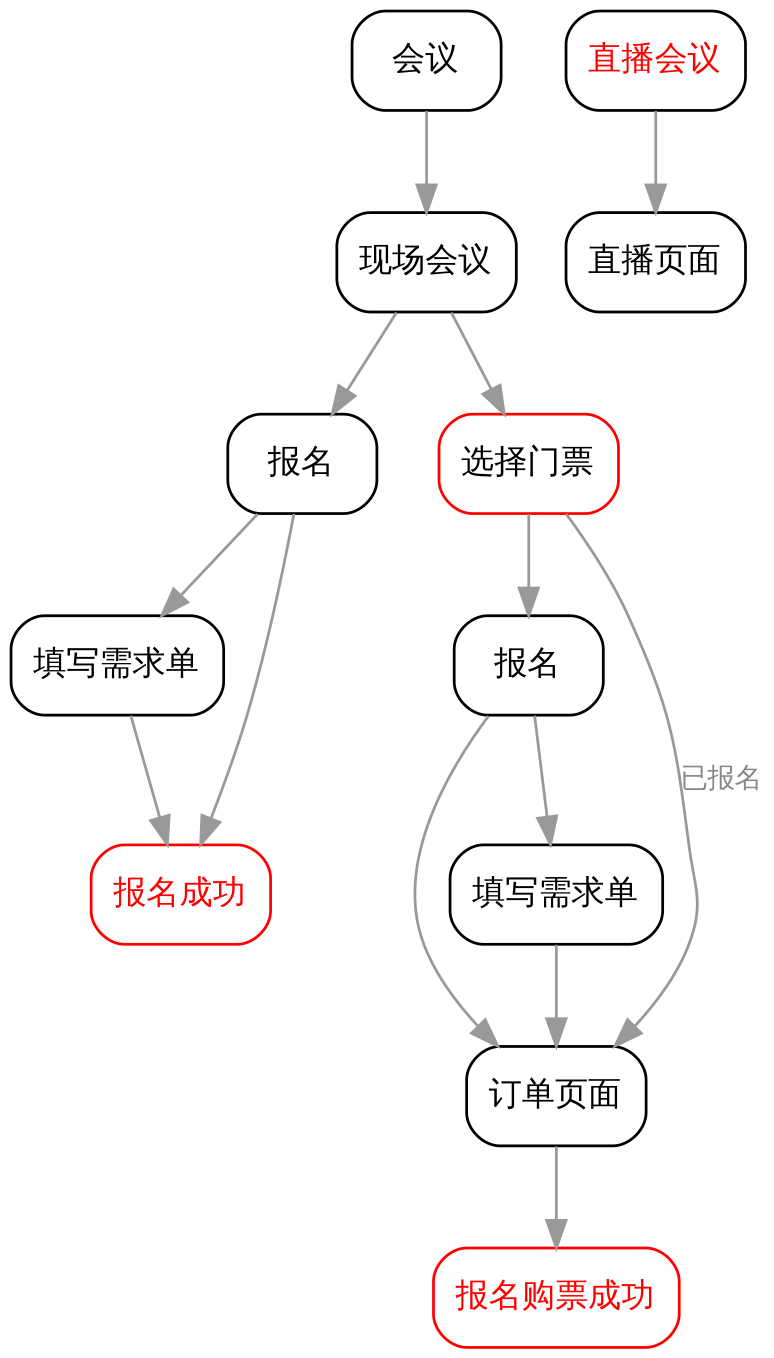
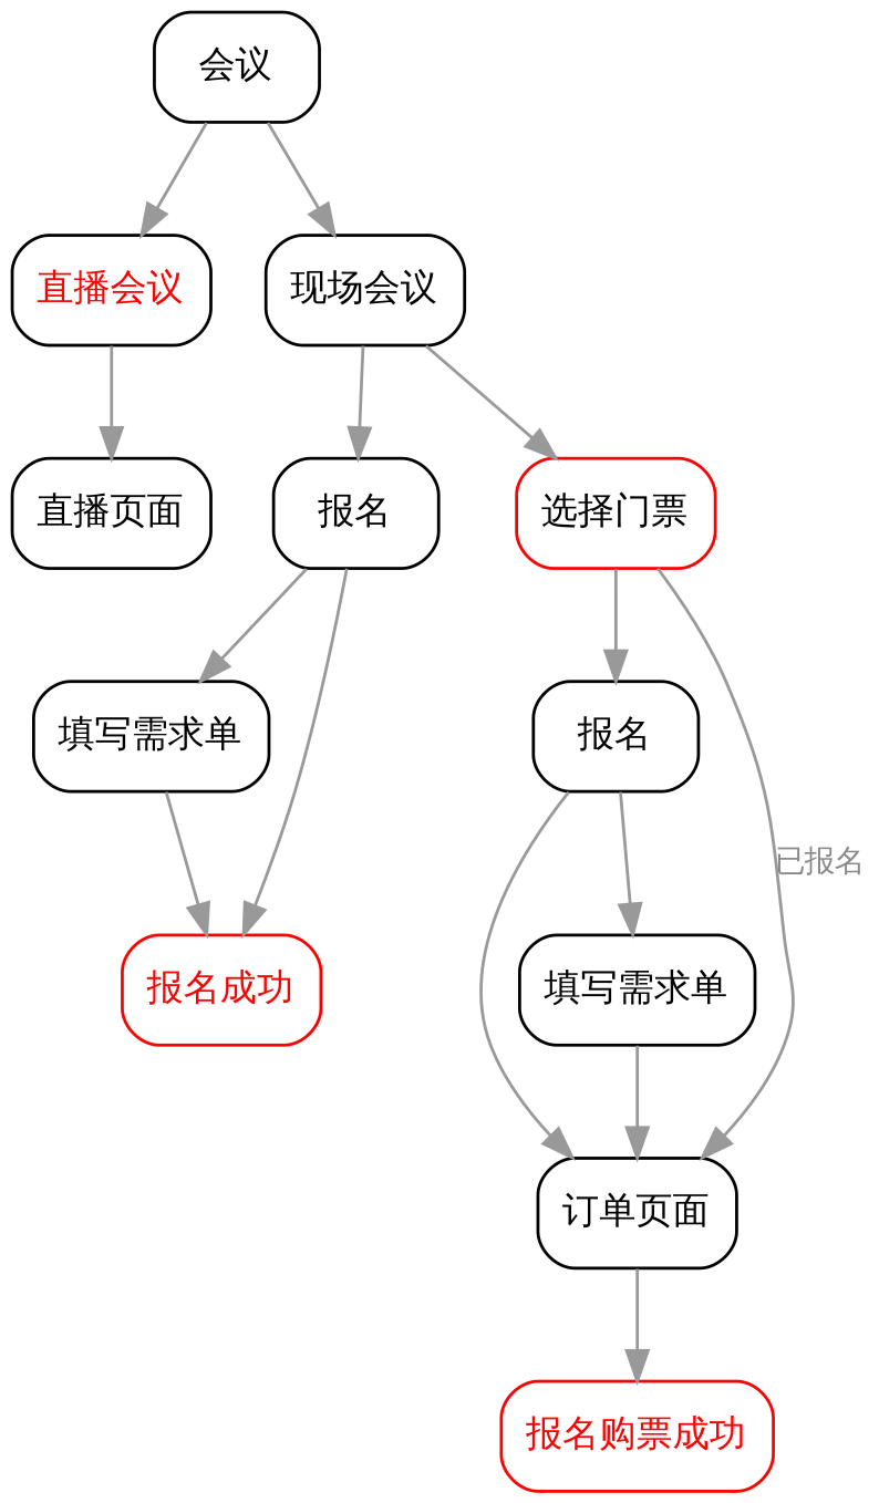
  digraph {
    fontname="JetBrains Mono"
    rankdir=TB
    node [color=black fontcolor=black fontname="JetBrains Mono" fontsize=12 shape=box style=rounded]
    edge [color="#999999" fontcolor="#888888" fontname="JetBrains Mono" fontsize=10]
    n1 [label="会议"]
    n2 [fontcolor=red label="直播会议"]
    n3 [label="现场会议"]
    n4 [label="直播页面"]
    n5 [label="报名"]
    n6 [color=red label="选择门票"]
    n7 [label="填写需求单"]
    n8 [color=red fontcolor=red label="报名成功"]
    n9 [label="报名"]
    n10 [label="订单页面"]
    n11 [label="填写需求单"]
    n12 [color=red fontcolor=red label="报名购票成功"]
+   n1 -> n2
    n1 -> n3
    n2 -> n4
    n3 -> n5
    n3 -> n6
    n5 -> n7
    n5 -> n8
    n6 -> n9
    n6 -> n10 [label="已报名"]
    n7 -> n8
    n9 -> n10
    n9 -> n11
    n10 -> n12
    n11 -> n10
  }
